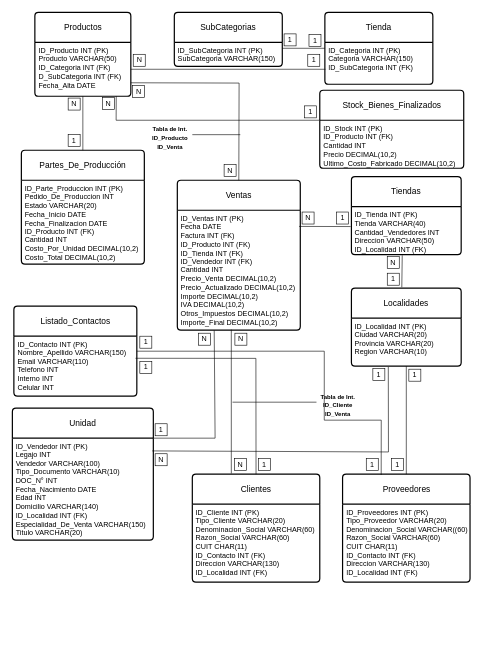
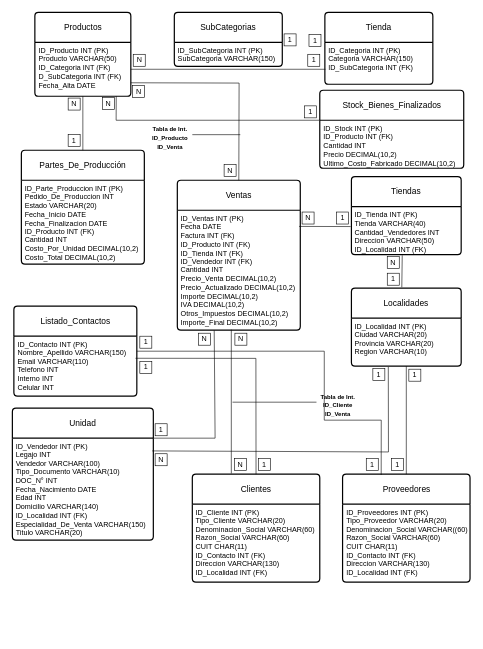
  <mxCell id="0" />
  <mxCell id="1" parent="0" />
  <mxCell id="2" value="" style="shape=partialRectangle;connectable=0;fillColor=none;top=0;left=0;bottom=0;right=0;align=left;spacingLeft=6;overflow=hidden;whiteSpace=wrap;html=1;" vertex="1" parent="1"><mxGeometry x="50" y="1030" width="150" height="30" as="geometry"><mxRectangle width="150" height="30" as="alternateBounds" /></mxGeometry></mxCell>
  <mxCell id="3" value="SubCategorias" style="swimlane;childLayout=stackLayout;horizontal=1;startSize=50;horizontalStack=0;rounded=1;fontSize=14;fontStyle=0;strokeWidth=2;resizeParent=0;resizeLast=1;shadow=0;dashed=0;align=center;arcSize=4;whiteSpace=wrap;html=1;" vertex="1" parent="1"><mxGeometry x="290" y="20" width="180" height="90" as="geometry" /></mxCell>
  <mxCell id="4" value="ID_SubCategoria INT (PK)&lt;div&gt;SubCategoria VARCHAR(150)&lt;/div&gt;" style="align=left;strokeColor=none;fillColor=none;spacingLeft=4;fontSize=12;verticalAlign=top;resizable=0;rotatable=0;part=1;html=1;" vertex="1" parent="3"><mxGeometry y="50" width="180" height="40" as="geometry" /></mxCell>
  <mxCell id="5" value="Productos" style="swimlane;childLayout=stackLayout;horizontal=1;startSize=50;horizontalStack=0;rounded=1;fontSize=14;fontStyle=0;strokeWidth=2;resizeParent=0;resizeLast=1;shadow=0;dashed=0;align=center;arcSize=4;whiteSpace=wrap;html=1;" vertex="1" parent="1"><mxGeometry x="57.5" y="20" width="160" height="140" as="geometry" /></mxCell>
  <mxCell id="6" value="ID_Producto INT (PK)&amp;nbsp;&lt;div&gt;Producto VARCHAR(50)&lt;/div&gt;&lt;div&gt;ID_Categoria INT (FK)&lt;/div&gt;&lt;div&gt;D_SubCategoria INT (FK)&lt;/div&gt;&lt;div&gt;Fecha_Alta DATE&lt;/div&gt;" style="align=left;strokeColor=none;fillColor=none;spacingLeft=4;fontSize=12;verticalAlign=top;resizable=0;rotatable=0;part=1;html=1;" vertex="1" parent="5"><mxGeometry y="50" width="160" height="90" as="geometry" /></mxCell>
  <mxCell id="7" value="Tienda" style="swimlane;childLayout=stackLayout;horizontal=1;startSize=50;horizontalStack=0;rounded=1;fontSize=14;fontStyle=0;strokeWidth=2;resizeParent=0;resizeLast=1;shadow=0;dashed=0;align=center;arcSize=4;whiteSpace=wrap;html=1;" vertex="1" parent="1"><mxGeometry x="541" y="20" width="180" height="120" as="geometry" /></mxCell>
  <mxCell id="8" value="ID_Categoria INT (PK)&lt;div&gt;Categoria VARCHAR(150)&lt;/div&gt;&lt;div&gt;ID_SubCategoria INT (FK)&lt;/div&gt;" style="align=left;strokeColor=none;fillColor=none;spacingLeft=4;fontSize=12;verticalAlign=top;resizable=0;rotatable=0;part=1;html=1;" vertex="1" parent="7"><mxGeometry y="50" width="180" height="70" as="geometry" /></mxCell>
  <mxCell id="9" value="Partes_De_Producción" style="swimlane;childLayout=stackLayout;horizontal=1;startSize=50;horizontalStack=0;rounded=1;fontSize=14;fontStyle=0;strokeWidth=2;resizeParent=0;resizeLast=1;shadow=0;dashed=0;align=center;arcSize=4;whiteSpace=wrap;html=1;" vertex="1" parent="1"><mxGeometry x="35" y="250" width="205" height="190" as="geometry" /></mxCell>
  <mxCell id="10" value="ID_Parte_Produccion INT (PK)&lt;div&gt;Pedido_De_Produccion INT&lt;/div&gt;&lt;div&gt;Estado VARCHAR(20)&lt;/div&gt;&lt;div&gt;Fecha_Inicio DATE&lt;/div&gt;&lt;div&gt;Fecha_Finalizacion DATE&lt;/div&gt;&lt;div&gt;ID_Producto INT (FK)&lt;/div&gt;&lt;div&gt;Cantidad INT&lt;/div&gt;&lt;div&gt;Costo_Por_Unidad DECIMAL(10,2)&lt;/div&gt;&lt;div&gt;Costo_Total DECIMAL(10,2)&lt;/div&gt;" style="align=left;strokeColor=none;fillColor=none;spacingLeft=4;fontSize=12;verticalAlign=top;resizable=0;rotatable=0;part=1;html=1;" vertex="1" parent="9"><mxGeometry y="50" width="205" height="140" as="geometry" /></mxCell>
  <mxCell id="11" value="Stock_Bienes_Finalizados" style="swimlane;childLayout=stackLayout;horizontal=1;startSize=50;horizontalStack=0;rounded=1;fontSize=14;fontStyle=0;strokeWidth=2;resizeParent=0;resizeLast=1;shadow=0;dashed=0;align=center;arcSize=4;whiteSpace=wrap;html=1;" vertex="1" parent="1"><mxGeometry x="532.5" y="150" width="240" height="130" as="geometry" /></mxCell>
  <mxCell id="12" value="ID_Stock INT (PK)&lt;div&gt;ID_Producto INT (FK)&lt;/div&gt;&lt;div&gt;Cantidad INT&lt;/div&gt;&lt;div&gt;Precio DECIMAL(10,2)&lt;/div&gt;&lt;div&gt;Ultimo_Costo_Fabricado DECIMAL(10,2)&lt;/div&gt;" style="align=left;strokeColor=none;fillColor=none;spacingLeft=4;fontSize=12;verticalAlign=top;resizable=0;rotatable=0;part=1;html=1;" vertex="1" parent="11"><mxGeometry y="50" width="240" height="80" as="geometry" /></mxCell>
  <mxCell id="13" value="Ventas" style="swimlane;childLayout=stackLayout;horizontal=1;startSize=50;horizontalStack=0;rounded=1;fontSize=14;fontStyle=0;strokeWidth=2;resizeParent=0;resizeLast=1;shadow=0;dashed=0;align=center;arcSize=4;whiteSpace=wrap;html=1;" vertex="1" parent="1"><mxGeometry x="295" y="300" width="205" height="250" as="geometry" /></mxCell>
  <mxCell id="14" value="ID_Ventas INT (PK)&lt;div&gt;Fecha DATE&lt;/div&gt;&lt;div&gt;Factura INT (FK)&lt;/div&gt;&lt;div&gt;ID_Producto INT (FK)&lt;/div&gt;&lt;div&gt;ID_Tienda INT (FK)&lt;/div&gt;&lt;div&gt;ID_Vendedor INT (FK)&lt;/div&gt;&lt;div&gt;Cantidad INT&lt;/div&gt;&lt;div&gt;Precio_Venta DECIMAL(10,2)&lt;/div&gt;&lt;div&gt;Precio_Actualizado DECIMAL(10,2)&lt;/div&gt;&lt;div&gt;Importe DECIMAL(10,2)&amp;nbsp;&lt;/div&gt;&lt;div&gt;IVA DECIMAL(10,2)&lt;/div&gt;&lt;div&gt;Otros_Impuestos DECIMAL(10,2)&lt;/div&gt;&lt;div&gt;Importe_Final DECIMAL(10,2)&lt;/div&gt;" style="align=left;strokeColor=none;fillColor=none;spacingLeft=4;fontSize=12;verticalAlign=top;resizable=0;rotatable=0;part=1;html=1;" vertex="1" parent="13"><mxGeometry y="50" width="205" height="200" as="geometry" /></mxCell>
  <mxCell id="15" value="Tiendas" style="swimlane;childLayout=stackLayout;horizontal=1;startSize=50;horizontalStack=0;rounded=1;fontSize=14;fontStyle=0;strokeWidth=2;resizeParent=0;resizeLast=1;shadow=0;dashed=0;align=center;arcSize=4;whiteSpace=wrap;html=1;" vertex="1" parent="1"><mxGeometry x="585.25" y="294" width="183" height="130" as="geometry" /></mxCell>
  <mxCell id="16" value="ID_Tienda INT (PK)&lt;div&gt;Tienda VARCHAR(40)&lt;/div&gt;&lt;div&gt;Cantidad_Vendedores INT&lt;/div&gt;&lt;div&gt;Direccion VARCHAR(50)&lt;/div&gt;&lt;div&gt;ID_Localidad INT (FK)&lt;/div&gt;" style="align=left;strokeColor=none;fillColor=none;spacingLeft=4;fontSize=12;verticalAlign=top;resizable=0;rotatable=0;part=1;html=1;" vertex="1" parent="15"><mxGeometry y="50" width="183" height="80" as="geometry" /></mxCell>
  <mxCell id="17" value="Listado_Contactos" style="swimlane;childLayout=stackLayout;horizontal=1;startSize=50;horizontalStack=0;rounded=1;fontSize=14;fontStyle=0;strokeWidth=2;resizeParent=0;resizeLast=1;shadow=0;dashed=0;align=center;arcSize=4;whiteSpace=wrap;html=1;" vertex="1" parent="1"><mxGeometry x="22.5" y="510" width="205" height="150" as="geometry" /></mxCell>
  <mxCell id="18" value="ID_Contacto INT (PK)&lt;div&gt;Nombre_Apellido VARCHAR(150)&lt;div&gt;Email VARCHAR(110)&lt;div&gt;Telefono INT&lt;div&gt;Interno INT&lt;div&gt;Celular INT&lt;/div&gt;&lt;/div&gt;&lt;/div&gt;&lt;/div&gt;&lt;/div&gt;" style="align=left;strokeColor=none;fillColor=none;spacingLeft=4;fontSize=12;verticalAlign=top;resizable=0;rotatable=0;part=1;html=1;" vertex="1" parent="17"><mxGeometry y="50" width="205" height="100" as="geometry" /></mxCell>
  <mxCell id="19" value="Localidades" style="swimlane;childLayout=stackLayout;horizontal=1;startSize=50;horizontalStack=0;rounded=1;fontSize=14;fontStyle=0;strokeWidth=2;resizeParent=0;resizeLast=1;shadow=0;dashed=0;align=center;arcSize=4;whiteSpace=wrap;html=1;" vertex="1" parent="1"><mxGeometry x="585.25" y="480" width="183" height="130" as="geometry" /></mxCell>
  <mxCell id="20" value="ID_Localidad INT (PK)&lt;div&gt;Ciudad VARCHAR(20)&lt;div&gt;Provincia VARCHAR(20)&lt;div&gt;Region VARCHAR(10)&lt;/div&gt;&lt;/div&gt;&lt;/div&gt;" style="align=left;strokeColor=none;fillColor=none;spacingLeft=4;fontSize=12;verticalAlign=top;resizable=0;rotatable=0;part=1;html=1;" vertex="1" parent="19"><mxGeometry y="50" width="183" height="80" as="geometry" /></mxCell>
  <mxCell id="21" value="Clientes" style="swimlane;childLayout=stackLayout;horizontal=1;startSize=50;horizontalStack=0;rounded=1;fontSize=14;fontStyle=0;strokeWidth=2;resizeParent=0;resizeLast=1;shadow=0;dashed=0;align=center;arcSize=4;whiteSpace=wrap;html=1;" vertex="1" parent="1"><mxGeometry x="320" y="790" width="212.5" height="180" as="geometry" /></mxCell>
  <mxCell id="22" value="ID_Cliente INT (PK)&lt;div&gt;Tipo_Cliente VARCHAR(20)&lt;div&gt;Denominacion_Social VARCHAR(60)&lt;div&gt;Razon_Social VARCHAR(60)&lt;/div&gt;&lt;div&gt;&lt;div&gt;CUIT CHAR(11)&lt;div&gt;ID_Contacto INT (FK)&lt;div&gt;Direccion VARCHAR(130)&lt;div&gt;ID_Localidad INT (FK)&lt;/div&gt;&lt;/div&gt;&lt;/div&gt;&lt;/div&gt;&lt;/div&gt;&lt;/div&gt;&lt;/div&gt;" style="align=left;strokeColor=none;fillColor=none;spacingLeft=4;fontSize=12;verticalAlign=top;resizable=0;rotatable=0;part=1;html=1;" vertex="1" parent="21"><mxGeometry y="50" width="212.5" height="130" as="geometry" /></mxCell>
  <mxCell id="23" value="Proveedores" style="swimlane;childLayout=stackLayout;horizontal=1;startSize=50;horizontalStack=0;rounded=1;fontSize=14;fontStyle=0;strokeWidth=2;resizeParent=0;resizeLast=1;shadow=0;dashed=0;align=center;arcSize=4;whiteSpace=wrap;html=1;" vertex="1" parent="1"><mxGeometry x="570.5" y="790" width="212.5" height="180" as="geometry" /></mxCell>
  <mxCell id="24" value="ID_Proveedores INT (PK)&lt;div&gt;Tipo_Proveedor VARCHAR(20)&lt;div&gt;Denominacion_Social VARCHAR((60)&lt;div&gt;Razon_Social VARCHAR(60)&lt;div&gt;CUIT CHAR(11)&lt;div&gt;ID_Contacto INT (FK)&lt;div&gt;Direccion VARCHAR(130)&lt;div&gt;ID_Localidad INT (FK)&lt;/div&gt;&lt;/div&gt;&lt;/div&gt;&lt;/div&gt;&lt;/div&gt;&lt;/div&gt;&lt;/div&gt;" style="align=left;strokeColor=none;fillColor=none;spacingLeft=4;fontSize=12;verticalAlign=top;resizable=0;rotatable=0;part=1;html=1;" vertex="1" parent="23"><mxGeometry y="50" width="212.5" height="130" as="geometry" /></mxCell>
  <mxCell id="25" value="Unidad" style="swimlane;childLayout=stackLayout;horizontal=1;startSize=50;horizontalStack=0;rounded=1;fontSize=14;fontStyle=0;strokeWidth=2;resizeParent=0;resizeLast=1;shadow=0;dashed=0;align=center;arcSize=4;whiteSpace=wrap;html=1;" vertex="1" parent="1"><mxGeometry x="20" y="680" width="235" height="220" as="geometry" /></mxCell>
  <mxCell id="26" value="ID_Vendedor INT (PK)&lt;div&gt;Legajo INT&lt;div&gt;Vendedor VARCHAR(100)&lt;div&gt;Tipo_Documento VARCHAR(10)&lt;div&gt;DOC_N° INT&lt;div&gt;Fecha_Nacimiento DATE&lt;div&gt;Edad INT&lt;div&gt;Domicilio VARCHAR(140)&lt;div&gt;&lt;span style=&quot;background-color: initial;&quot;&gt;ID_Localidad INT (FK)&lt;/span&gt;&lt;div&gt;&lt;div&gt;Especialidad_De_Venta VARCHAR(150)&lt;div&gt;Titulo VARCHAR(20)&lt;/div&gt;&lt;/div&gt;&lt;/div&gt;&lt;/div&gt;&lt;/div&gt;&lt;/div&gt;&lt;/div&gt;&lt;/div&gt;&lt;/div&gt;&lt;/div&gt;&lt;/div&gt;" style="align=left;strokeColor=none;fillColor=none;spacingLeft=4;fontSize=12;verticalAlign=top;resizable=0;rotatable=0;part=1;html=1;" vertex="1" parent="25"><mxGeometry y="50" width="235" height="170" as="geometry" /></mxCell>
- <mxCell id="27" value="" style="endArrow=none;html=1;rounded=0;exitX=1;exitY=0.25;exitDx=0;exitDy=0;entryX=0;entryY=0.5;entryDx=0;entryDy=0;" edge="1" parent="1" source="4" target="7"><mxGeometry width="50" height="50" relative="1" as="geometry"><mxPoint x="310" y="280" as="sourcePoint" /><mxPoint x="500" y="80" as="targetPoint" /></mxGeometry></mxCell>
  <mxCell id="28" value="" style="endArrow=none;html=1;rounded=0;entryX=0;entryY=0;entryDx=0;entryDy=0;exitX=0.848;exitY=1;exitDx=0;exitDy=0;exitPerimeter=0;" edge="1" parent="1" source="6" target="12"><mxGeometry width="50" height="50" relative="1" as="geometry"><mxPoint x="310" y="280" as="sourcePoint" /><mxPoint x="360" y="230" as="targetPoint" /><Array as="points"><mxPoint x="193" y="200" /></Array></mxGeometry></mxCell>
  <mxCell id="29" value="" style="endArrow=none;html=1;rounded=0;exitX=0.5;exitY=0;exitDx=0;exitDy=0;entryX=0.5;entryY=1;entryDx=0;entryDy=0;" edge="1" parent="1" source="9" target="6"><mxGeometry width="50" height="50" relative="1" as="geometry"><mxPoint x="310" y="280" as="sourcePoint" /><mxPoint x="130" y="170" as="targetPoint" /></mxGeometry></mxCell>
  <mxCell id="30" value="" style="endArrow=none;html=1;rounded=0;entryX=-0.007;entryY=0.415;entryDx=0;entryDy=0;entryPerimeter=0;exitX=0.99;exitY=0.135;exitDx=0;exitDy=0;exitPerimeter=0;" edge="1" parent="1" source="14" target="16"><mxGeometry width="50" height="50" relative="1" as="geometry"><mxPoint x="500" y="383" as="sourcePoint" /><mxPoint x="360" y="130" as="targetPoint" /></mxGeometry></mxCell>
  <mxCell id="31" value="" style="endArrow=none;html=1;rounded=0;exitX=1;exitY=0.75;exitDx=0;exitDy=0;entryX=0.5;entryY=0;entryDx=0;entryDy=0;" edge="1" parent="1" source="6" target="13"><mxGeometry width="50" height="50" relative="1" as="geometry"><mxPoint x="310" y="180" as="sourcePoint" /><mxPoint x="360" y="130" as="targetPoint" /><Array as="points"><mxPoint x="398" y="138" /></Array></mxGeometry></mxCell>
  <mxCell id="32" value="" style="endArrow=none;html=1;rounded=0;exitX=0.459;exitY=-0.012;exitDx=0;exitDy=0;exitPerimeter=0;entryX=0.463;entryY=1.015;entryDx=0;entryDy=0;entryPerimeter=0;" edge="1" parent="1" source="19" target="16"><mxGeometry width="50" height="50" relative="1" as="geometry"><mxPoint x="783" y="762.8" as="sourcePoint" /><mxPoint x="642.59" y="480" as="targetPoint" /></mxGeometry></mxCell>
  <mxCell id="33" value="" style="endArrow=none;html=1;rounded=0;entryX=0.5;entryY=1;entryDx=0;entryDy=0;exitX=0.5;exitY=0;exitDx=0;exitDy=0;" edge="1" parent="1" source="23" target="20"><mxGeometry width="50" height="50" relative="1" as="geometry"><mxPoint x="310" y="780" as="sourcePoint" /><mxPoint x="360" y="730" as="targetPoint" /></mxGeometry></mxCell>
  <mxCell id="34" value="" style="endArrow=none;html=1;rounded=0;exitX=0.989;exitY=0.368;exitDx=0;exitDy=0;exitPerimeter=0;entryX=0.5;entryY=0;entryDx=0;entryDy=0;" edge="1" parent="1" source="18" target="21"><mxGeometry width="50" height="50" relative="1" as="geometry"><mxPoint x="310" y="480" as="sourcePoint" /><mxPoint x="360" y="430" as="targetPoint" /><Array as="points"><mxPoint x="426" y="597" /></Array></mxGeometry></mxCell>
  <mxCell id="35" value="" style="endArrow=none;html=1;rounded=0;exitX=0.306;exitY=-0.006;exitDx=0;exitDy=0;exitPerimeter=0;entryX=0.439;entryY=0.995;entryDx=0;entryDy=0;entryPerimeter=0;" edge="1" parent="1" source="21" target="14"><mxGeometry width="50" height="50" relative="1" as="geometry"><mxPoint x="310" y="680" as="sourcePoint" /><mxPoint x="390" y="551" as="targetPoint" /></mxGeometry></mxCell>
  <mxCell id="36" value="" style="endArrow=none;html=1;rounded=0;exitX=1;exitY=0.25;exitDx=0;exitDy=0;entryX=0.303;entryY=0.007;entryDx=0;entryDy=0;entryPerimeter=0;" edge="1" parent="1" source="18" target="23"><mxGeometry width="50" height="50" relative="1" as="geometry"><mxPoint x="310" y="580" as="sourcePoint" /><mxPoint x="360" y="530" as="targetPoint" /><Array as="points"><mxPoint x="540" y="585" /><mxPoint x="540" y="700" /><mxPoint x="635" y="700" /></Array></mxGeometry></mxCell>
  <mxCell id="37" value="" style="endArrow=none;html=1;rounded=0;exitX=1;exitY=0;exitDx=0;exitDy=0;entryX=0.3;entryY=1.002;entryDx=0;entryDy=0;entryPerimeter=0;" edge="1" parent="1" source="26" target="14"><mxGeometry width="50" height="50" relative="1" as="geometry"><mxPoint x="310" y="700" as="sourcePoint" /><mxPoint x="360" y="650" as="targetPoint" /><Array as="points"><mxPoint x="358" y="730" /></Array></mxGeometry></mxCell>
  <mxCell id="38" value="" style="endArrow=none;html=1;rounded=0;exitX=0.992;exitY=0.125;exitDx=0;exitDy=0;exitPerimeter=0;entryX=0.336;entryY=1.015;entryDx=0;entryDy=0;entryPerimeter=0;" edge="1" parent="1" source="26" target="20"><mxGeometry width="50" height="50" relative="1" as="geometry"><mxPoint x="310" y="700" as="sourcePoint" /><mxPoint x="360" y="650" as="targetPoint" /><Array as="points"><mxPoint x="647" y="753" /></Array></mxGeometry></mxCell>
  <mxCell id="39" value="1" style="whiteSpace=wrap;html=1;aspect=fixed;fillColor=none;" vertex="1" parent="1"><mxGeometry x="430" y="764" width="20" height="20" as="geometry" /></mxCell>
  <mxCell id="40" value="1" style="whiteSpace=wrap;html=1;aspect=fixed;fillColor=none;" vertex="1" parent="1"><mxGeometry x="232.5" y="560" width="20" height="20" as="geometry" /></mxCell>
  <mxCell id="41" value="1" style="whiteSpace=wrap;html=1;aspect=fixed;fillColor=none;" vertex="1" parent="1"><mxGeometry x="232.5" y="602" width="20" height="20" as="geometry" /></mxCell>
  <mxCell id="42" value="1" style="whiteSpace=wrap;html=1;aspect=fixed;fillColor=none;" vertex="1" parent="1"><mxGeometry x="610" y="764" width="20" height="20" as="geometry" /></mxCell>
  <mxCell id="43" value="1" style="whiteSpace=wrap;html=1;aspect=fixed;fillColor=none;" vertex="1" parent="1"><mxGeometry x="652" y="764" width="20" height="20" as="geometry" /></mxCell>
  <mxCell id="44" value="1" style="whiteSpace=wrap;html=1;aspect=fixed;fillColor=none;" vertex="1" parent="1"><mxGeometry x="258" y="706" width="20" height="20" as="geometry" /></mxCell>
  <mxCell id="45" value="N" style="whiteSpace=wrap;html=1;aspect=fixed;fillColor=none;" vertex="1" parent="1"><mxGeometry x="330" y="555" width="20" height="20" as="geometry" /></mxCell>
  <mxCell id="46" value="N" style="whiteSpace=wrap;html=1;aspect=fixed;fillColor=none;" vertex="1" parent="1"><mxGeometry x="258" y="756" width="20" height="20" as="geometry" /></mxCell>
  <mxCell id="47" value="1" style="whiteSpace=wrap;html=1;aspect=fixed;fillColor=none;" vertex="1" parent="1"><mxGeometry x="621" y="614" width="20" height="20" as="geometry" /></mxCell>
  <mxCell id="48" value="1" style="whiteSpace=wrap;html=1;aspect=fixed;fillColor=none;" vertex="1" parent="1"><mxGeometry x="645" y="455" width="20" height="20" as="geometry" /></mxCell>
  <mxCell id="49" value="1" style="whiteSpace=wrap;html=1;aspect=fixed;fillColor=none;" vertex="1" parent="1"><mxGeometry x="681" y="615" width="20" height="20" as="geometry" /></mxCell>
  <mxCell id="50" value="N" style="whiteSpace=wrap;html=1;aspect=fixed;fillColor=none;" vertex="1" parent="1"><mxGeometry x="391" y="555" width="20" height="20" as="geometry" /></mxCell>
  <mxCell id="51" value="N" style="whiteSpace=wrap;html=1;aspect=fixed;fillColor=none;" vertex="1" parent="1"><mxGeometry x="390" y="764" width="20" height="20" as="geometry" /></mxCell>
  <mxCell id="52" value="1" style="whiteSpace=wrap;html=1;aspect=fixed;fillColor=none;" vertex="1" parent="1"><mxGeometry x="514.5" y="57" width="20" height="20" as="geometry" /></mxCell>
  <mxCell id="53" value="1" style="whiteSpace=wrap;html=1;aspect=fixed;fillColor=none;" vertex="1" parent="1"><mxGeometry x="473" y="56" width="20" height="20" as="geometry" /></mxCell>
  <mxCell id="54" value="" style="endArrow=none;html=1;rounded=0;exitX=1;exitY=0.5;exitDx=0;exitDy=0;" edge="1" parent="1" source="6"><mxGeometry width="50" height="50" relative="1" as="geometry"><mxPoint x="370" y="430" as="sourcePoint" /><mxPoint x="542" y="115" as="targetPoint" /></mxGeometry></mxCell>
  <mxCell id="55" value="N" style="whiteSpace=wrap;html=1;aspect=fixed;fillColor=none;" vertex="1" parent="1"><mxGeometry x="221.5" y="90" width="20" height="20" as="geometry" /></mxCell>
  <mxCell id="56" value="1" style="whiteSpace=wrap;html=1;aspect=fixed;fillColor=none;" vertex="1" parent="1"><mxGeometry x="512.5" y="90" width="20" height="20" as="geometry" /></mxCell>
  <mxCell id="57" value="N" style="whiteSpace=wrap;html=1;aspect=fixed;fillColor=none;" vertex="1" parent="1"><mxGeometry x="220.5" y="142" width="20" height="20" as="geometry" /></mxCell>
  <mxCell id="58" value="N" style="whiteSpace=wrap;html=1;aspect=fixed;fillColor=none;" vertex="1" parent="1"><mxGeometry x="373" y="274" width="20" height="20" as="geometry" /></mxCell>
  <mxCell id="59" value="N" style="whiteSpace=wrap;html=1;aspect=fixed;fillColor=none;" vertex="1" parent="1"><mxGeometry x="170" y="162" width="20" height="20" as="geometry" /></mxCell>
  <mxCell id="60" value="1" style="whiteSpace=wrap;html=1;aspect=fixed;fillColor=none;" vertex="1" parent="1"><mxGeometry x="507" y="176" width="20" height="20" as="geometry" /></mxCell>
  <mxCell id="61" value="N" style="whiteSpace=wrap;html=1;aspect=fixed;fillColor=none;" vertex="1" parent="1"><mxGeometry x="113" y="163" width="20" height="20" as="geometry" /></mxCell>
  <mxCell id="62" value="1" style="whiteSpace=wrap;html=1;aspect=fixed;fillColor=none;" vertex="1" parent="1"><mxGeometry x="113" y="224" width="20" height="20" as="geometry" /></mxCell>
  <mxCell id="63" value="N" style="whiteSpace=wrap;html=1;aspect=fixed;fillColor=none;" vertex="1" parent="1"><mxGeometry x="645" y="427" width="20" height="20" as="geometry" /></mxCell>
  <mxCell id="64" value="" style="endArrow=none;html=1;rounded=0;" edge="1" parent="1"><mxGeometry width="50" height="50" relative="1" as="geometry"><mxPoint x="387" y="670" as="sourcePoint" /><mxPoint x="527" y="670" as="targetPoint" /></mxGeometry></mxCell>
  <mxCell id="65" value="&lt;font style=&quot;font-size: 10px;&quot;&gt;&lt;b&gt;Tabla de Int.&lt;/b&gt;&lt;/font&gt;&lt;div&gt;&lt;font style=&quot;font-size: 10px;&quot;&gt;&lt;b&gt;ID_Cliente&lt;/b&gt;&lt;/font&gt;&lt;/div&gt;&lt;div&gt;&lt;font style=&quot;font-size: 10px;&quot;&gt;&lt;b&gt;ID_Venta&lt;/b&gt;&lt;/font&gt;&lt;/div&gt;" style="text;html=1;align=center;verticalAlign=middle;whiteSpace=wrap;rounded=0;" vertex="1" parent="1"><mxGeometry x="532.5" y="660" width="60" height="30" as="geometry" /></mxCell>
  <mxCell id="66" value="" style="endArrow=none;html=1;rounded=0;" edge="1" parent="1"><mxGeometry width="50" height="50" relative="1" as="geometry"><mxPoint x="400" y="224" as="sourcePoint" /><mxPoint x="320" y="224" as="targetPoint" /></mxGeometry></mxCell>
  <mxCell id="67" value="&lt;font style=&quot;font-size: 10px;&quot;&gt;&lt;b&gt;Tabla de Int.&lt;/b&gt;&lt;/font&gt;&lt;div&gt;&lt;font style=&quot;font-size: 10px;&quot;&gt;&lt;b&gt;ID_Producto&lt;/b&gt;&lt;/font&gt;&lt;/div&gt;&lt;div&gt;&lt;font style=&quot;font-size: 10px;&quot;&gt;&lt;b&gt;ID_Venta&lt;/b&gt;&lt;/font&gt;&lt;/div&gt;" style="text;html=1;align=center;verticalAlign=middle;whiteSpace=wrap;rounded=0;" vertex="1" parent="1"><mxGeometry x="252.5" y="214" width="60" height="30" as="geometry" /></mxCell>
  <mxCell id="68" value="N" style="whiteSpace=wrap;html=1;aspect=fixed;fillColor=none;" vertex="1" parent="1"><mxGeometry x="503" y="353" width="20" height="20" as="geometry" /></mxCell>
  <mxCell id="69" value="1" style="whiteSpace=wrap;html=1;aspect=fixed;fillColor=none;" vertex="1" parent="1"><mxGeometry x="560.5" y="353" width="20" height="20" as="geometry" /></mxCell>
